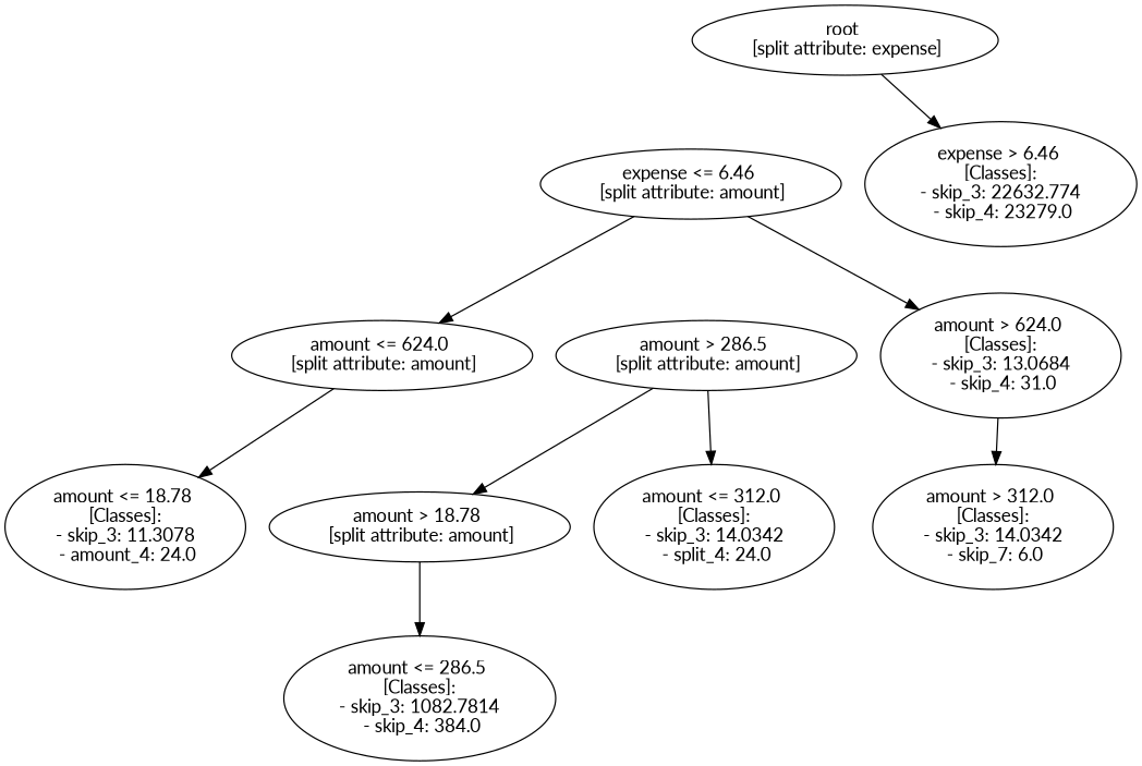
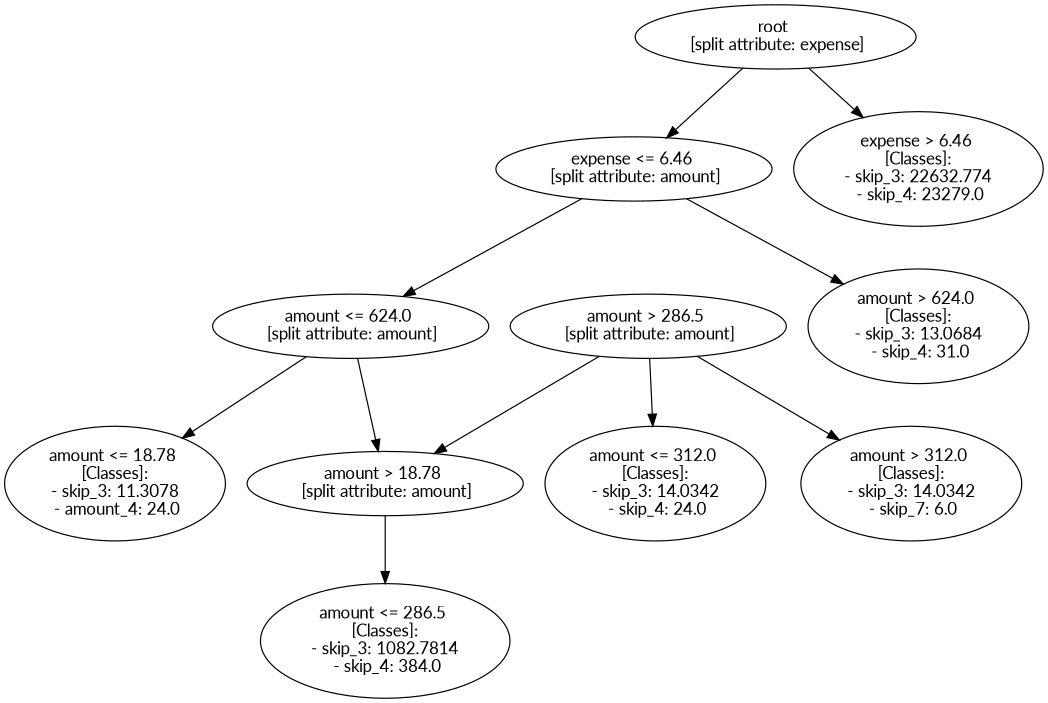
  digraph {
    fontname=Lato
    node [fontname=Lato]
    edge [fontname=Lato]
    n1 [label="root \n [split attribute: expense]"]
    n2 [label="expense <= 6.46 \n [split attribute: amount]"]
    n3 [label="expense > 6.46 \n [Classes]: \n - skip_3: 22632.774 \n - skip_4: 23279.0"]
    n4 [label="amount <= 624.0 \n [split attribute: amount]"]
    n5 [label="amount > 624.0 \n [Classes]: \n - skip_3: 13.0684 \n - skip_4: 31.0"]
    n6 [label="amount <= 18.78 \n [Classes]: \n - skip_3: 11.3078 \n - amount_4: 24.0"]
    n7 [label="amount > 18.78 \n [split attribute: amount]"]
    n8 [label="amount <= 286.5 \n [Classes]: \n - skip_3: 1082.7814 \n - skip_4: 384.0"]
    n9 [label="amount > 286.5 \n [split attribute: amount]"]
-   n10 [label="amount <= 312.0 \n [Classes]: \n - skip_3: 14.0342 \n - split_4: 24.0"]
+   n10 [label="amount <= 312.0 \n [Classes]: \n - skip_3: 14.0342 \n - skip_4: 24.0"]
    n11 [label="amount > 312.0 \n [Classes]: \n - skip_3: 14.0342 \n - skip_7: 6.0"]
+   n1 -> n2
    n1 -> n3
    n2 -> n4
    n2 -> n5
    n4 -> n6
+   n4 -> n7
    n7 -> n8
    n9 -> n7
    n9 -> n10
-   n5 -> n11
+   n9 -> n11
  }
